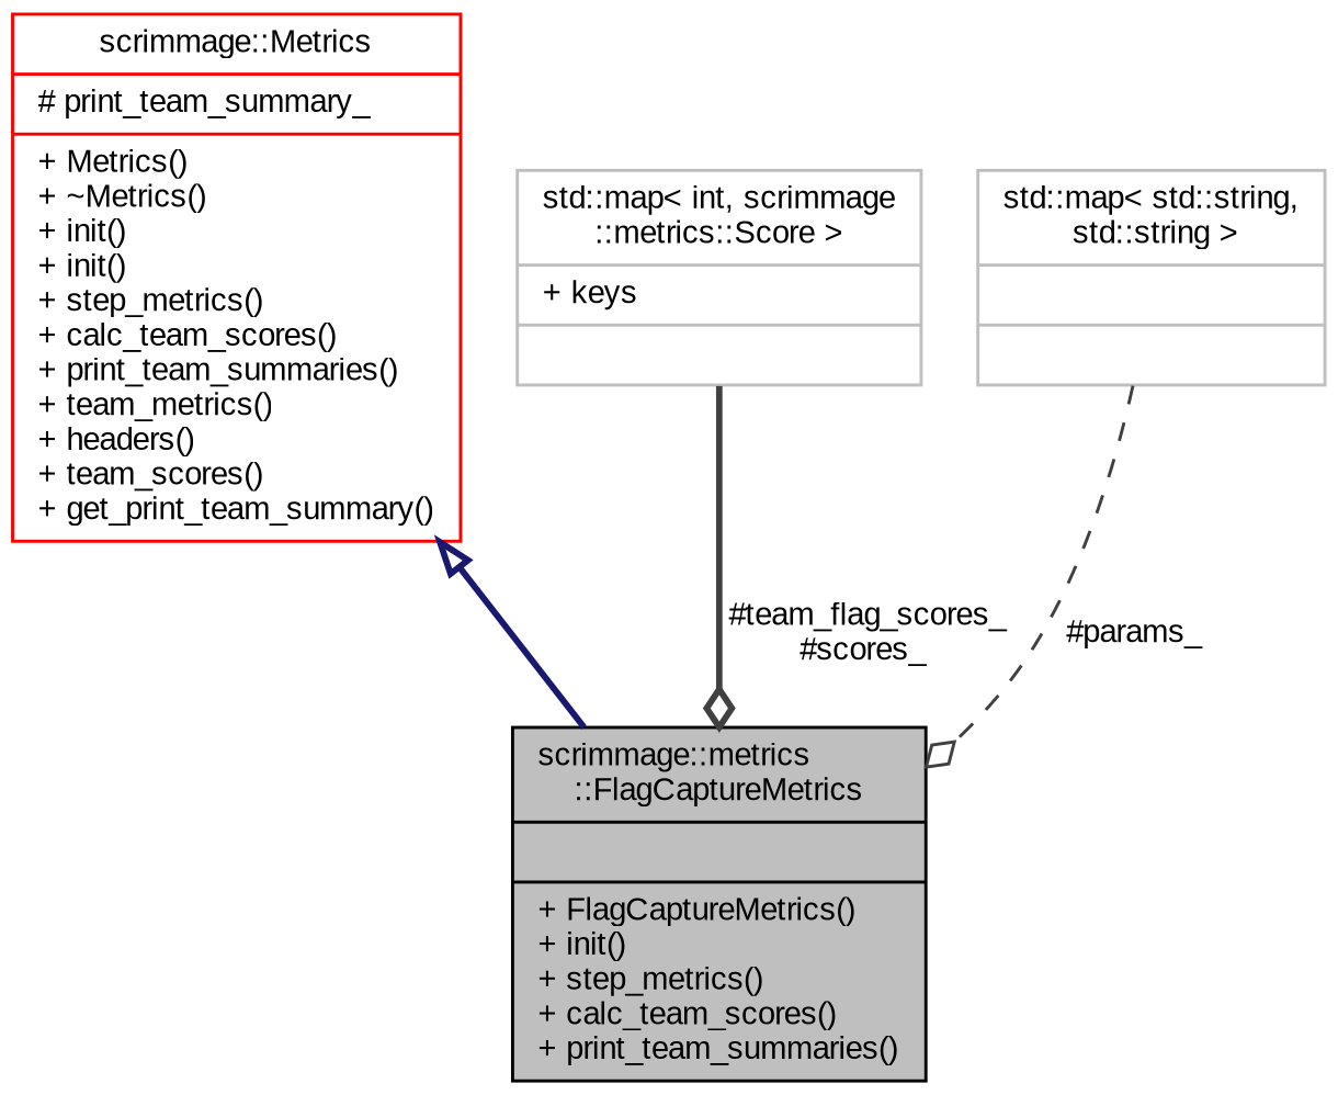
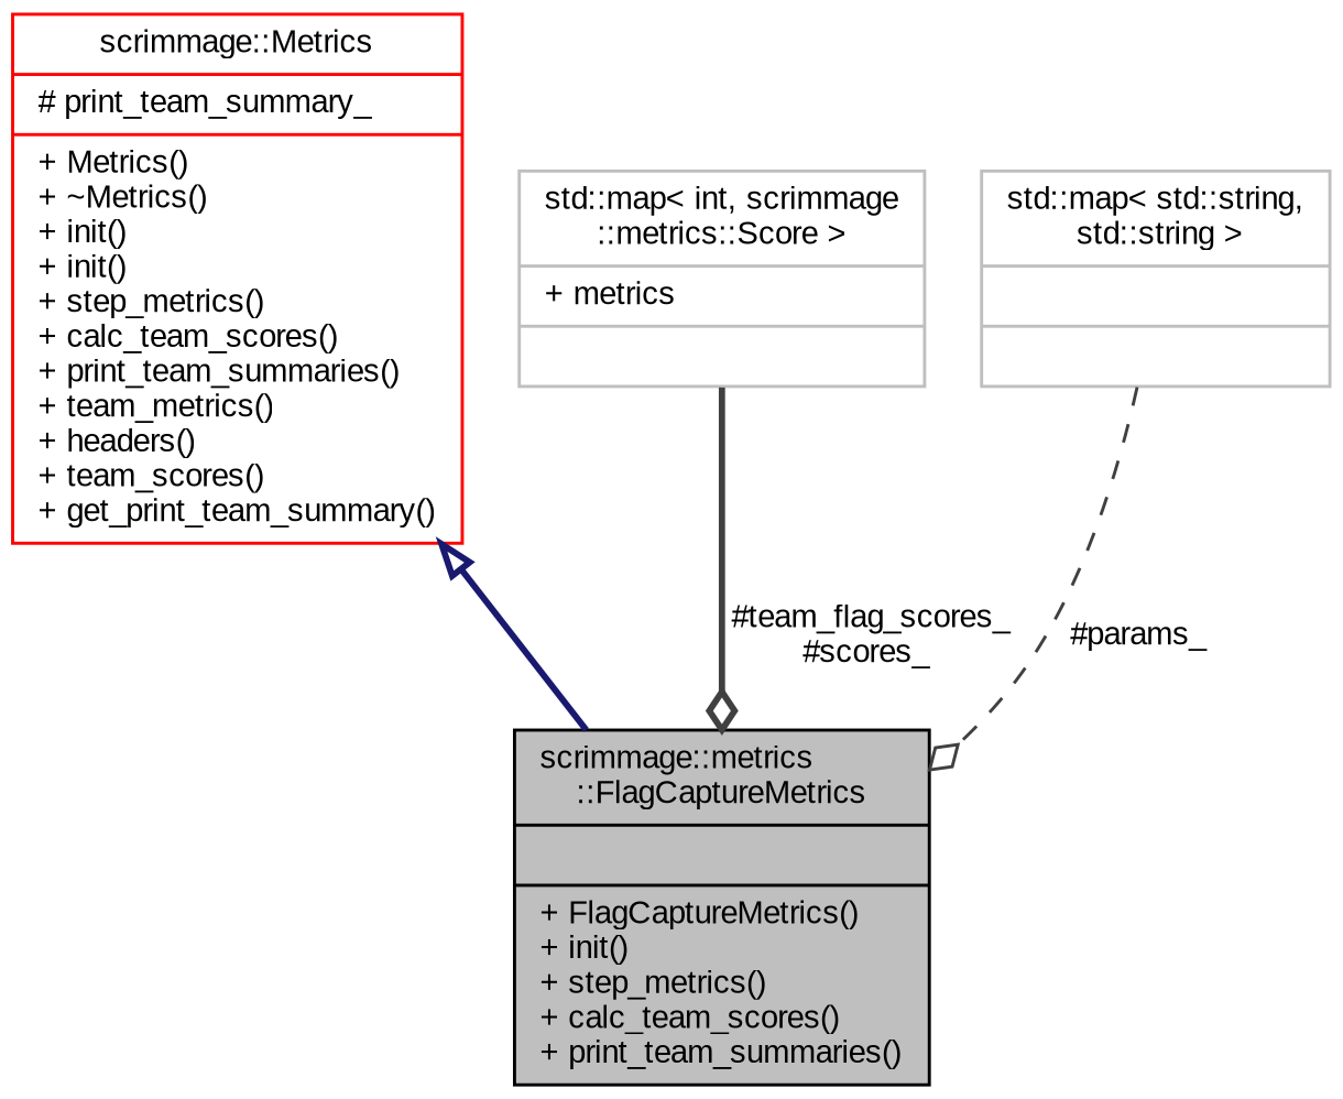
  digraph {
    fontname="Liberation Sans"
    node [color=grey75 fillcolor=white fontname="Liberation Sans" fontsize=10 shape=record style=filled]
    edge [color=grey25 fontname="Liberation Sans" fontsize=10 labelfontname=Helvetica labelfontsize=10 style=bold arrowhead=odiamond]
    n1 [color=black fillcolor=grey75 fontcolor=black height=0.2 label="{scrimmage::metrics\l::FlagCaptureMetrics\n||+ FlagCaptureMetrics()\l+ init()\l+ step_metrics()\l+ calc_team_scores()\l+ print_team_summaries()\l}" width=0.4]
    n2 [color=red height=0.2 label="{scrimmage::Metrics\n|# print_team_summary_\l|+ Metrics()\l+ ~Metrics()\l+ init()\l+ init()\l+ step_metrics()\l+ calc_team_scores()\l+ print_team_summaries()\l+ team_metrics()\l+ headers()\l+ team_scores()\l+ get_print_team_summary()\l}" width=0.4]
-   n3 [height=0.2 label="{std::map\< int, scrimmage\l::metrics::Score \>\n|+ keys\l|}" width=0.4]
+   n3 [height=0.2 label="{std::map\< int, scrimmage\l::metrics::Score \>\n|+ metrics\l|}" width=0.4]
    n4 [height=0.2 label="{std::map\< std::string,\l std::string \>\n||}" width=0.4]
    n2 -> n1 [arrowtail=onormal color=midnightblue dir=back arrowhead=""]
    n3 -> n1 [label=" #team_flag_scores_\n#scores_"]
    n4 -> n1 [label=" #params_" style=dashed]
  }
